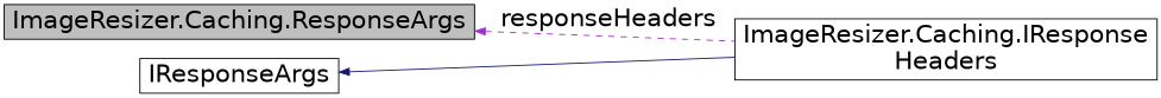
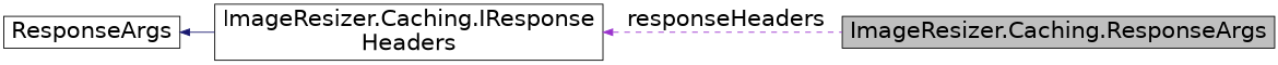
  digraph {
    rankdir=LR
    node [color=black fillcolor=white fontname=Helvetica fontsize=24 shape=record style=filled]
    edge [dir=back fontname=Helvetica fontsize=24 labelfontname=Helvetica labelfontsize=24]
    n1 [fillcolor=grey75 fontcolor=black height=0.2 label="ImageResizer.Caching.ResponseArgs" width=0.4]
-   n2 [height=0.2 label=IResponseArgs width=0.4]
+   n2 [height=0.2 label=ResponseArgs width=0.4]
    n3 [height=0.2 label="ImageResizer.Caching.IResponse\lHeaders" width=0.4]
    n2 -> n3 [color=midnightblue style=solid]
-   n1 -> n3 [color=darkorchid3 label=" responseHeaders" style=dashed]
+   n3 -> n1 [color=darkorchid3 label=" responseHeaders" style=dashed]
  }
